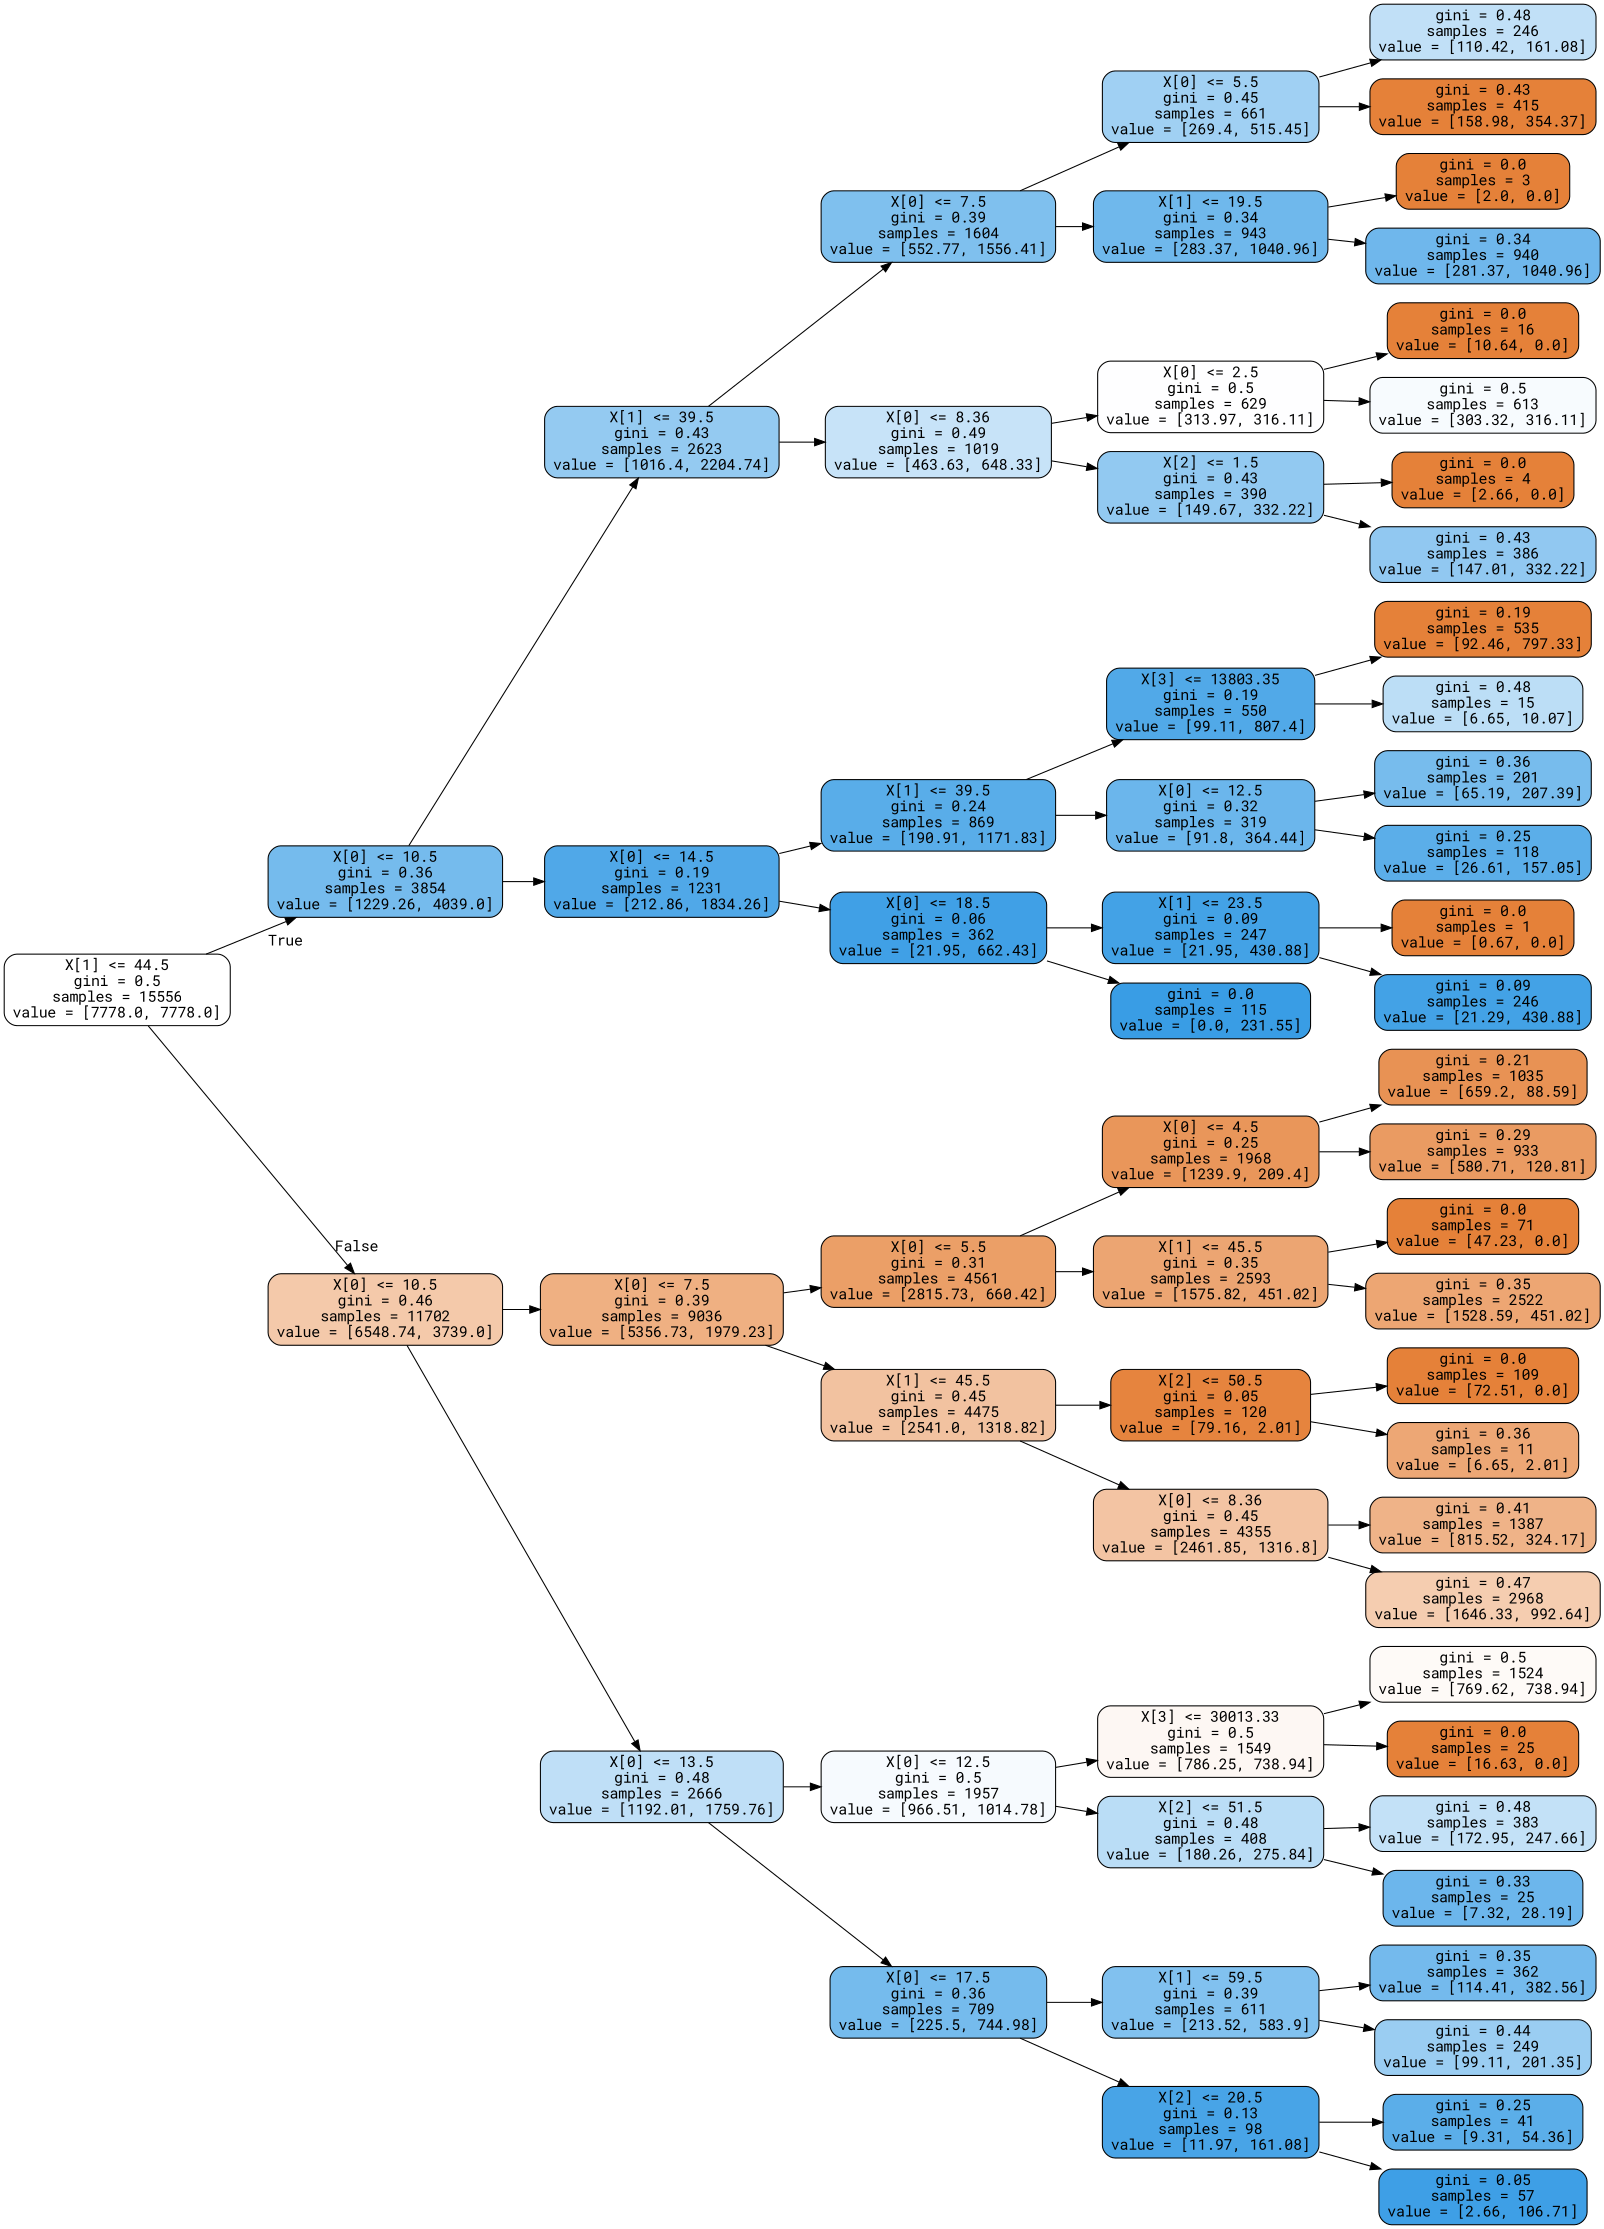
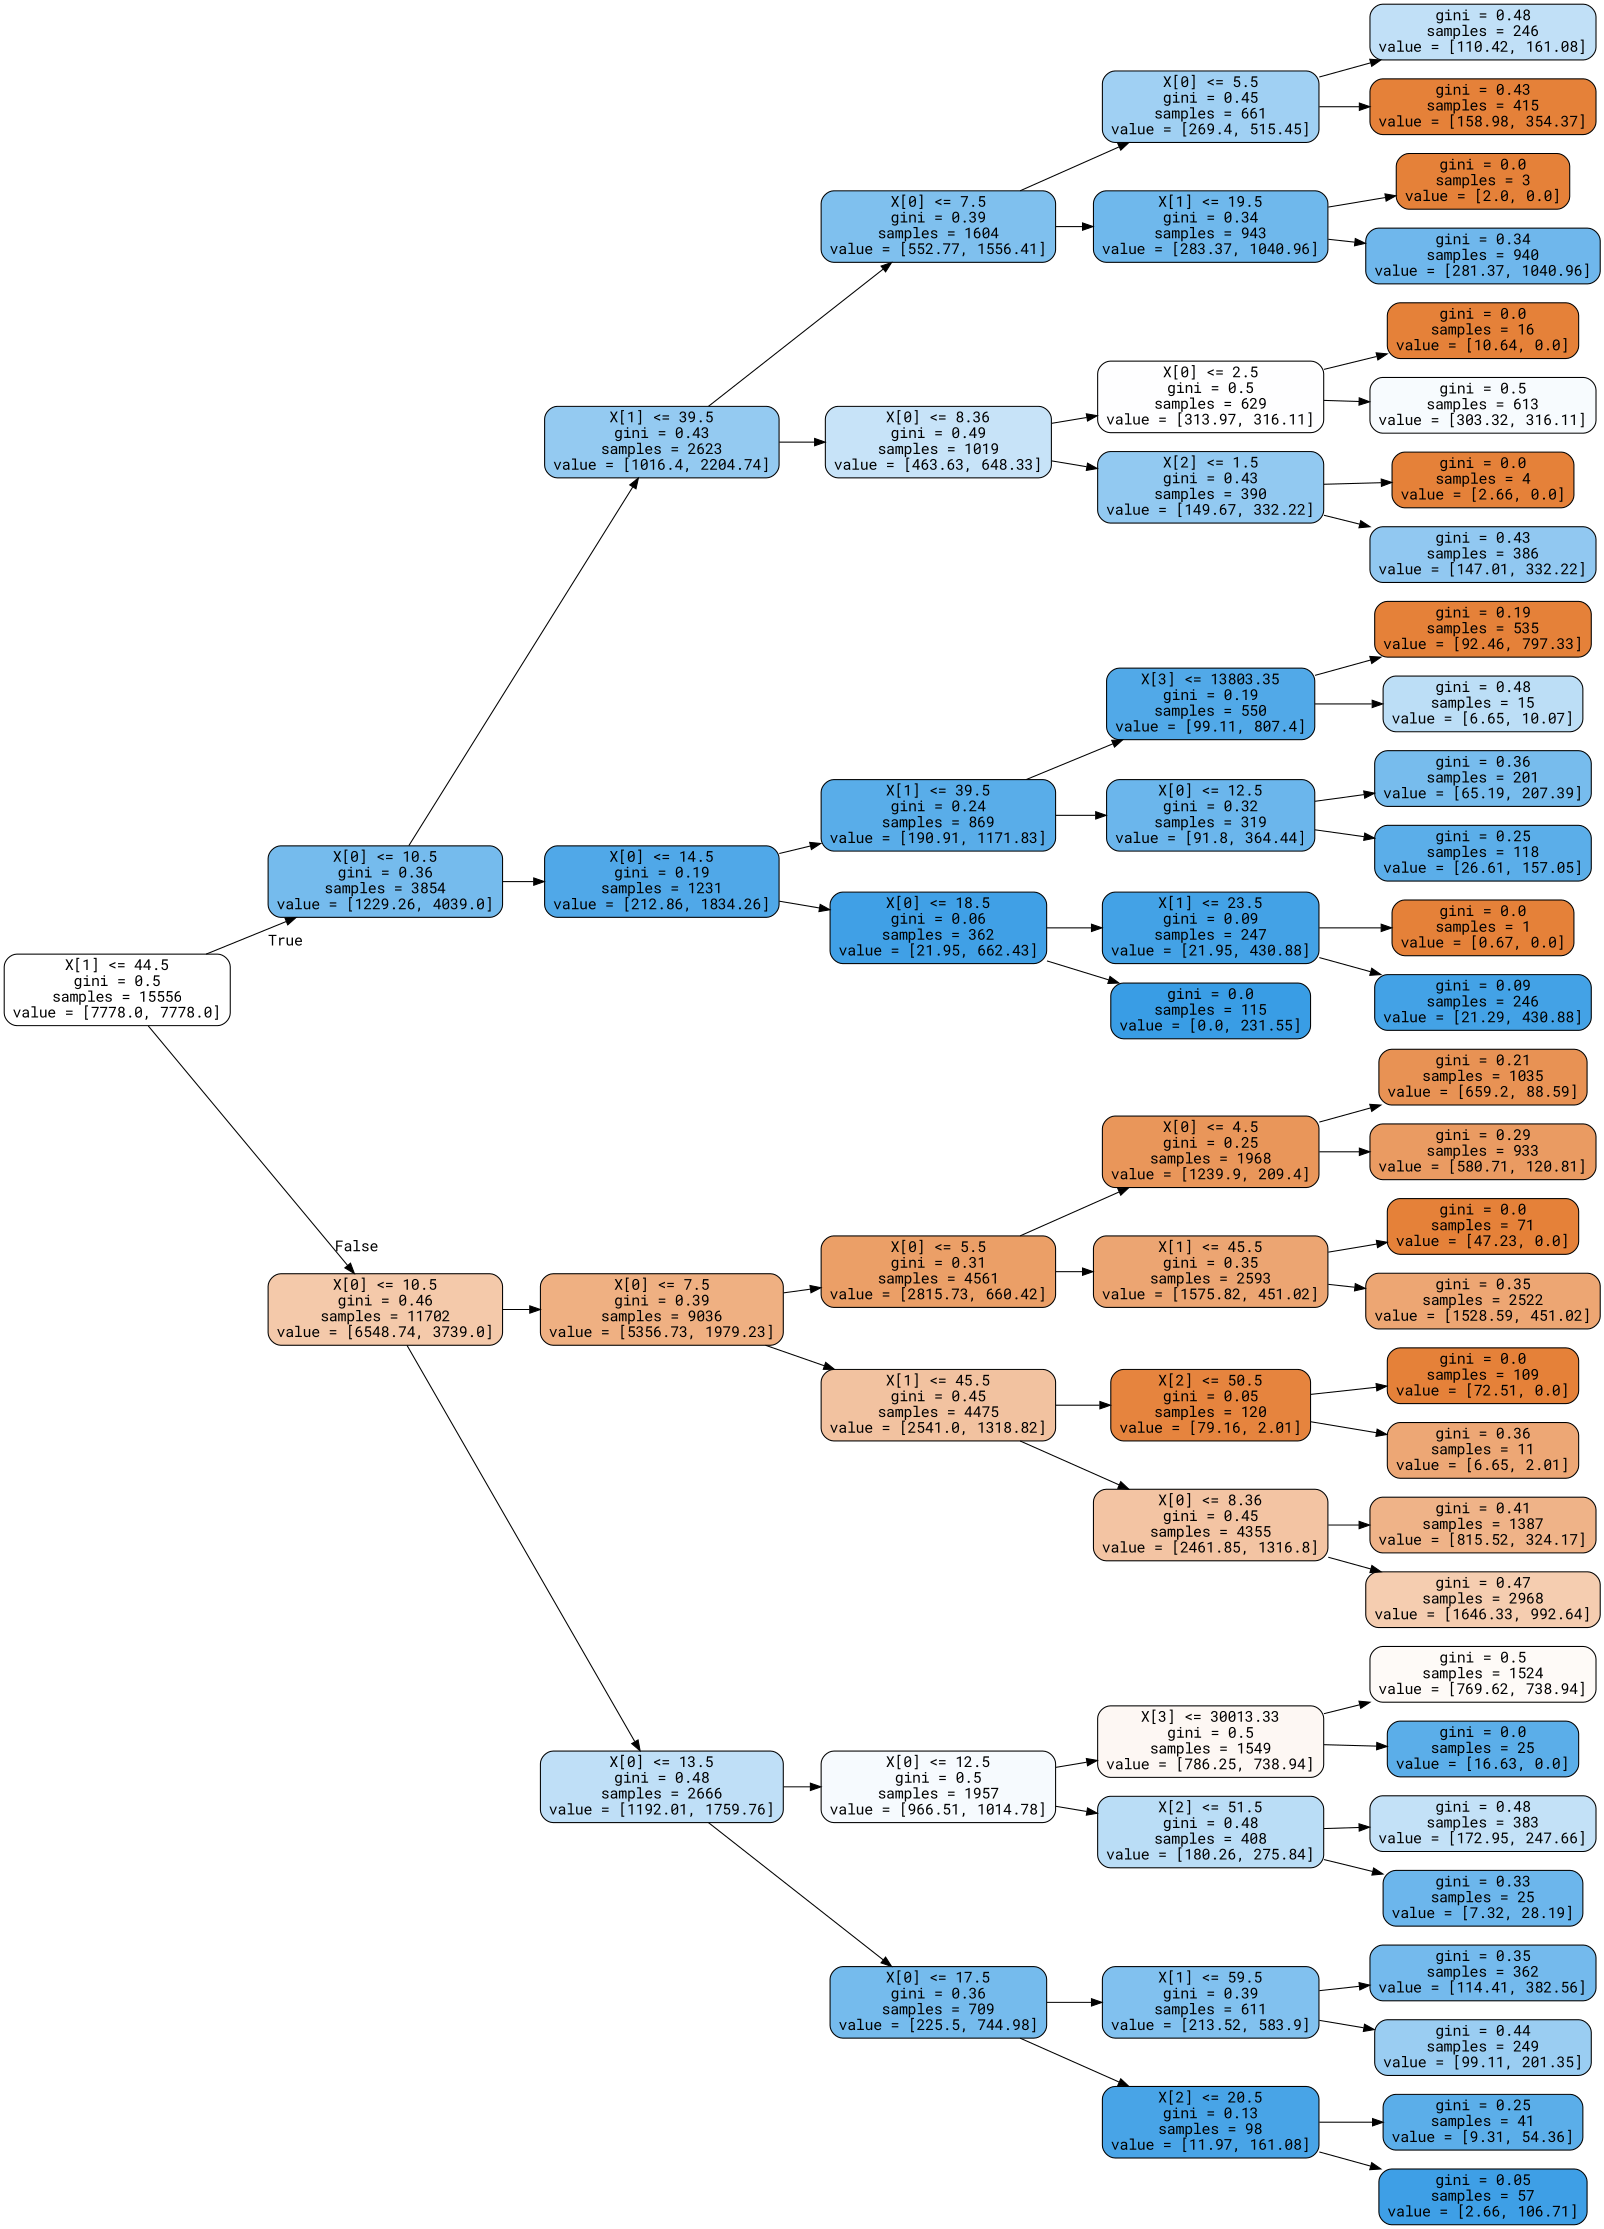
  digraph {
    fontname="Roboto Mono"
    rankdir=LR
    node [color=black fillcolor="#e58139" fontname="Roboto Mono" shape=box style="filled, rounded"]
    edge [fontname="Roboto Mono"]
    n1 [fillcolor="#ffffff" label="X[1] <= 44.5\ngini = 0.5\nsamples = 15556\nvalue = [7778.0, 7778.0]"]
    n2 [fillcolor="#75bbed" label="X[0] <= 10.5\ngini = 0.36\nsamples = 3854\nvalue = [1229.26, 4039.0]"]
    n3 [fillcolor="#f4c9aa" label="X[0] <= 10.5\ngini = 0.46\nsamples = 11702\nvalue = [6548.74, 3739.0]"]
    n4 [fillcolor="#94caf1" label="X[1] <= 39.5\ngini = 0.43\nsamples = 2623\nvalue = [1016.4, 2204.74]"]
    n5 [fillcolor="#50a8e8" label="X[0] <= 14.5\ngini = 0.19\nsamples = 1231\nvalue = [212.86, 1834.26]"]
    n6 [fillcolor="#efb082" label="X[0] <= 7.5\ngini = 0.39\nsamples = 9036\nvalue = [5356.73, 1979.23]"]
    n7 [fillcolor="#bfdff7" label="X[0] <= 13.5\ngini = 0.48\nsamples = 2666\nvalue = [1192.01, 1759.76]"]
    n8 [fillcolor="#7fc0ee" label="X[0] <= 7.5\ngini = 0.39\nsamples = 1604\nvalue = [552.77, 1556.41]"]
    n9 [fillcolor="#c7e3f8" label="X[0] <= 8.36\ngini = 0.49\nsamples = 1019\nvalue = [463.63, 648.33]"]
    n10 [fillcolor="#59ade9" label="X[1] <= 39.5\ngini = 0.24\nsamples = 869\nvalue = [190.91, 1171.83]"]
    n11 [fillcolor="#40a0e6" label="X[0] <= 18.5\ngini = 0.06\nsamples = 362\nvalue = [21.95, 662.43]"]
    n12 [fillcolor="#a0d0f3" label="X[0] <= 5.5\ngini = 0.45\nsamples = 661\nvalue = [269.4, 515.45]"]
    n13 [fillcolor="#6fb8ec" label="X[1] <= 19.5\ngini = 0.34\nsamples = 943\nvalue = [283.37, 1040.96]"]
    n14 [fillcolor="#fefeff" label="X[0] <= 2.5\ngini = 0.5\nsamples = 629\nvalue = [313.97, 316.11]"]
    n15 [fillcolor="#92c9f1" label="X[2] <= 1.5\ngini = 0.43\nsamples = 390\nvalue = [149.67, 332.22]"]
    n16 [fillcolor="#c1e0f7" label="gini = 0.48\nsamples = 246\nvalue = [110.42, 161.08]"]
    n17 [label="gini = 0.43\nsamples = 415\nvalue = [158.98, 354.37]"]
    n18 [label="gini = 0.0\nsamples = 3\nvalue = [2.0, 0.0]"]
    n19 [fillcolor="#6fb7ec" label="gini = 0.34\nsamples = 940\nvalue = [281.37, 1040.96]"]
    n20 [label="gini = 0.0\nsamples = 16\nvalue = [10.64, 0.0]"]
    n21 [fillcolor="#f7fbfe" label="gini = 0.5\nsamples = 613\nvalue = [303.32, 316.11]"]
    n22 [label="gini = 0.0\nsamples = 4\nvalue = [2.66, 0.0]"]
    n23 [fillcolor="#91c8f1" label="gini = 0.43\nsamples = 386\nvalue = [147.01, 332.22]"]
    n24 [fillcolor="#51a9e8" label="X[3] <= 13803.35\ngini = 0.19\nsamples = 550\nvalue = [99.11, 807.4]"]
    n25 [fillcolor="#6bb6ec" label="X[0] <= 12.5\ngini = 0.32\nsamples = 319\nvalue = [91.8, 364.44]"]
    n26 [fillcolor="#43a2e6" label="X[1] <= 23.5\ngini = 0.09\nsamples = 247\nvalue = [21.95, 430.88]"]
    n27 [fillcolor="#399de5" label="gini = 0.0\nsamples = 115\nvalue = [0.0, 231.55]"]
    n28 [label="gini = 0.19\nsamples = 535\nvalue = [92.46, 797.33]"]
    n29 [fillcolor="#bcdef6" label="gini = 0.48\nsamples = 15\nvalue = [6.65, 10.07]"]
    n30 [fillcolor="#77bced" label="gini = 0.36\nsamples = 201\nvalue = [65.19, 207.39]"]
    n31 [fillcolor="#5baee9" label="gini = 0.25\nsamples = 118\nvalue = [26.61, 157.05]"]
    n32 [label="gini = 0.0\nsamples = 1\nvalue = [0.67, 0.0]"]
    n33 [fillcolor="#43a2e6" label="gini = 0.09\nsamples = 246\nvalue = [21.29, 430.88]"]
    n34 [fillcolor="#eb9f67" label="X[0] <= 5.5\ngini = 0.31\nsamples = 4561\nvalue = [2815.73, 660.42]"]
    n35 [fillcolor="#f2c2a0" label="X[1] <= 45.5\ngini = 0.45\nsamples = 4475\nvalue = [2541.0, 1318.82]"]
    n36 [fillcolor="#f6fafe" label="X[0] <= 12.5\ngini = 0.5\nsamples = 1957\nvalue = [966.51, 1014.78]"]
    n37 [fillcolor="#75bbed" label="X[0] <= 17.5\ngini = 0.36\nsamples = 709\nvalue = [225.5, 744.98]"]
    n38 [fillcolor="#e9965a" label="X[0] <= 4.5\ngini = 0.25\nsamples = 1968\nvalue = [1239.9, 209.4]"]
    n39 [fillcolor="#eca572" label="X[1] <= 45.5\ngini = 0.35\nsamples = 2593\nvalue = [1575.82, 451.02]"]
    n40 [fillcolor="#e6843e" label="X[2] <= 50.5\ngini = 0.05\nsamples = 120\nvalue = [79.16, 2.01]"]
    n41 [fillcolor="#f3c4a3" label="X[0] <= 8.36\ngini = 0.45\nsamples = 4355\nvalue = [2461.85, 1316.8]"]
    n42 [fillcolor="#e89254" label="gini = 0.21\nsamples = 1035\nvalue = [659.2, 88.59]"]
    n43 [fillcolor="#ea9b62" label="gini = 0.29\nsamples = 933\nvalue = [580.71, 120.81]"]
    n44 [label="gini = 0.0\nsamples = 71\nvalue = [47.23, 0.0]"]
    n45 [fillcolor="#eda673" label="gini = 0.35\nsamples = 2522\nvalue = [1528.59, 451.02]"]
    n46 [label="gini = 0.0\nsamples = 109\nvalue = [72.51, 0.0]"]
    n47 [fillcolor="#eda775" label="gini = 0.36\nsamples = 11\nvalue = [6.65, 2.01]"]
    n48 [fillcolor="#efb388" label="gini = 0.41\nsamples = 1387\nvalue = [815.52, 324.17]"]
    n49 [fillcolor="#f5cdb0" label="gini = 0.47\nsamples = 2968\nvalue = [1646.33, 992.64]"]
    n50 [fillcolor="#fdf7f3" label="X[3] <= 30013.33\ngini = 0.5\nsamples = 1549\nvalue = [786.25, 738.94]"]
    n51 [fillcolor="#baddf6" label="X[2] <= 51.5\ngini = 0.48\nsamples = 408\nvalue = [180.26, 275.84]"]
    n52 [fillcolor="#81c1ef" label="X[1] <= 59.5\ngini = 0.39\nsamples = 611\nvalue = [213.52, 583.9]"]
    n53 [fillcolor="#48a4e7" label="X[2] <= 20.5\ngini = 0.13\nsamples = 98\nvalue = [11.97, 161.08]"]
    n54 [fillcolor="#fefaf7" label="gini = 0.5\nsamples = 1524\nvalue = [769.62, 738.94]"]
-   n55 [label="gini = 0.0\nsamples = 25\nvalue = [16.63, 0.0]"]
+   n55 [fillcolor="#5baee9" label="gini = 0.0\nsamples = 25\nvalue = [16.63, 0.0]"]
    n56 [fillcolor="#c3e1f7" label="gini = 0.48\nsamples = 383\nvalue = [172.95, 247.66]"]
    n57 [fillcolor="#6cb6ec" label="gini = 0.33\nsamples = 25\nvalue = [7.32, 28.19]"]
    n58 [fillcolor="#74baed" label="gini = 0.35\nsamples = 362\nvalue = [114.41, 382.56]"]
    n59 [fillcolor="#9acdf2" label="gini = 0.44\nsamples = 249\nvalue = [99.11, 201.35]"]
    n60 [fillcolor="#5baee9" label="gini = 0.25\nsamples = 41\nvalue = [9.31, 54.36]"]
    n61 [fillcolor="#3e9fe6" label="gini = 0.05\nsamples = 57\nvalue = [2.66, 106.71]"]
    n1 -> n2 [headlabel=True labelangle=45 labeldistance=2.5]
    n1 -> n3 [headlabel=False labelangle=-45 labeldistance=2.5]
    n2 -> n4
    n2 -> n5
    n3 -> n6
    n3 -> n7
    n4 -> n8
    n4 -> n9
    n5 -> n10
    n5 -> n11
    n6 -> n34
    n6 -> n35
    n7 -> n36
    n7 -> n37
    n8 -> n12
    n8 -> n13
    n9 -> n14
    n9 -> n15
    n10 -> n24
    n10 -> n25
    n11 -> n26
    n11 -> n27
    n12 -> n16
    n12 -> n17
    n13 -> n18
    n13 -> n19
    n14 -> n20
    n14 -> n21
    n15 -> n22
    n15 -> n23
    n24 -> n28
    n24 -> n29
    n25 -> n30
    n25 -> n31
    n26 -> n32
    n26 -> n33
    n34 -> n38
    n34 -> n39
    n35 -> n40
    n35 -> n41
    n36 -> n50
    n36 -> n51
    n37 -> n52
    n37 -> n53
    n38 -> n42
    n38 -> n43
    n39 -> n44
    n39 -> n45
    n40 -> n46
    n40 -> n47
    n41 -> n48
    n41 -> n49
    n50 -> n54
    n50 -> n55
    n51 -> n56
    n51 -> n57
    n52 -> n58
    n52 -> n59
    n53 -> n60
    n53 -> n61
  }
